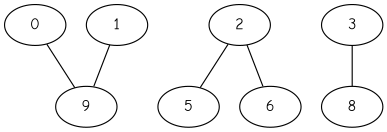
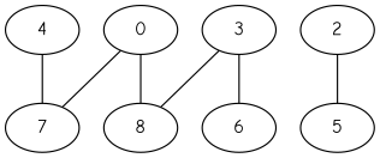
  graph {
    fontname="Comic Neue"
    node [fontname="Comic Neue"]
    edge [fontname="Comic Neue"]
    0
    2
    3
-   4 [label=1]
+   4
    5
    6
-   7 [label=9]
+   7
    8
    subgraph sub_1 {
      rank=same
      0
      2
      3
      4
    }
    subgraph sub_2 {
      rank=same
      5
      6
      7
      8
    }
    0 -- 7
+   0 -- 8
    2 -- 5
-   2 -- 6
+   3 -- 6
    3 -- 8
    4 -- 7
  }
